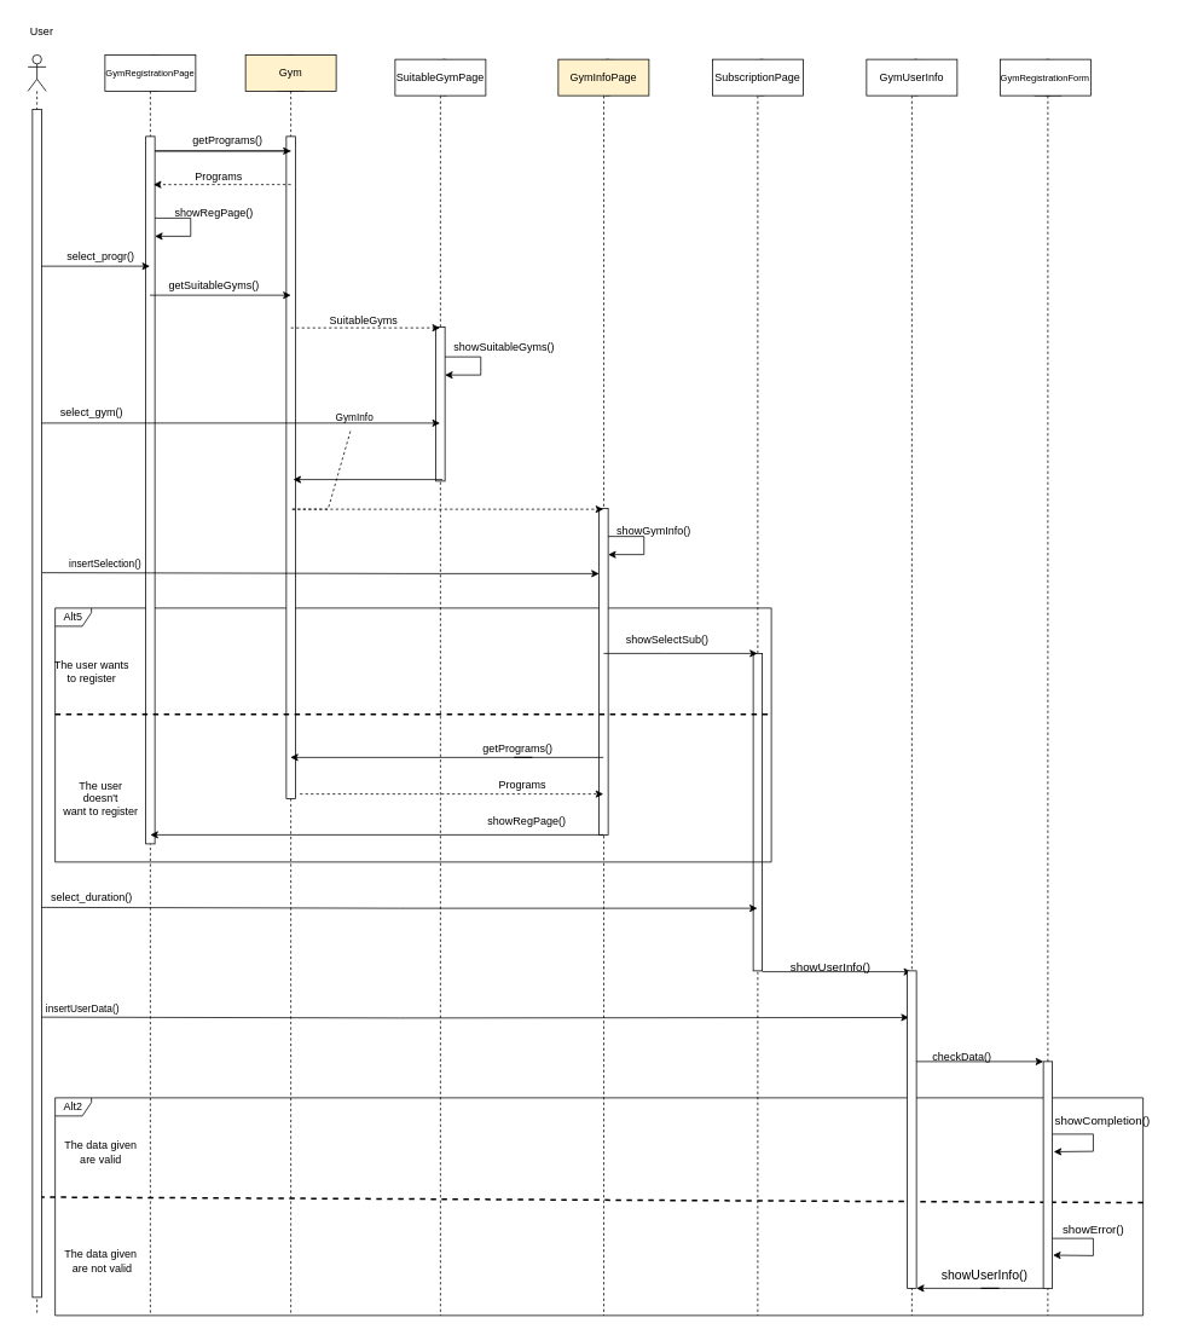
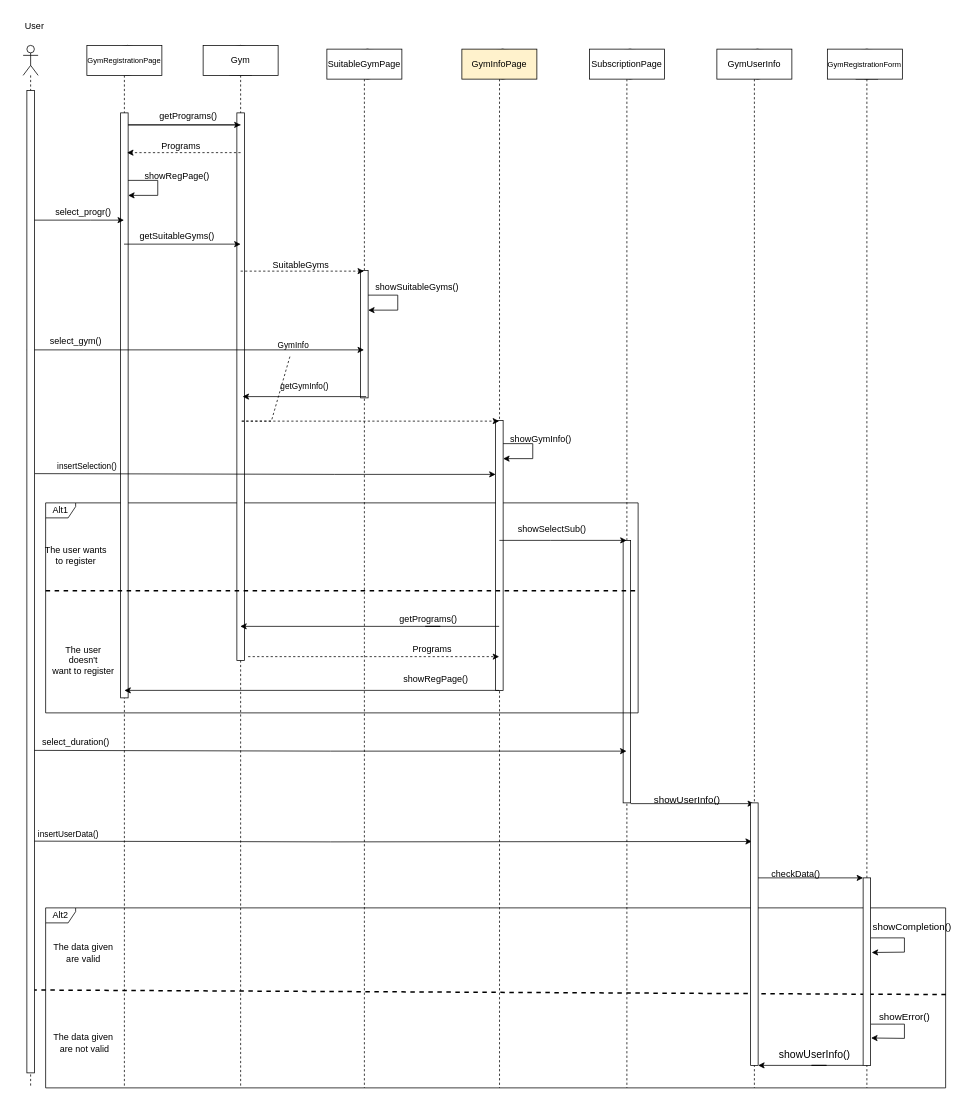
  <mxCell id="0" />
  <mxCell id="1" parent="0" />
  <mxCell id="2" value="" style="shape=umlLifeline;perimeter=lifelinePerimeter;whiteSpace=wrap;html=1;container=1;dropTarget=0;collapsible=0;recursiveResize=0;outlineConnect=0;portConstraint=eastwest;newEdgeStyle={&quot;edgeStyle&quot;:&quot;elbowEdgeStyle&quot;,&quot;elbow&quot;:&quot;vertical&quot;,&quot;curved&quot;:0,&quot;rounded&quot;:0};participant=umlBoundary;" parent="1" vertex="1"><mxGeometry x="810" y="65" width="50" height="1385" as="geometry" /></mxCell>
  <mxCell id="3" value="" style="html=1;points=[];perimeter=orthogonalPerimeter;" parent="1" vertex="1"><mxGeometry x="830" y="720" width="10" height="350" as="geometry" /></mxCell>
  <mxCell id="4" value="" style="shape=umlLifeline;perimeter=lifelinePerimeter;whiteSpace=wrap;html=1;container=1;dropTarget=0;collapsible=0;recursiveResize=0;outlineConnect=0;portConstraint=eastwest;newEdgeStyle={&quot;edgeStyle&quot;:&quot;elbowEdgeStyle&quot;,&quot;elbow&quot;:&quot;vertical&quot;,&quot;curved&quot;:0,&quot;rounded&quot;:0};participant=umlBoundary;" parent="1" vertex="1"><mxGeometry x="640.19" y="65" width="50" height="1385" as="geometry" /></mxCell>
- <mxCell id="5" value="Alt5" style="shape=umlFrame;whiteSpace=wrap;html=1;pointerEvents=0;width=40;height=20;" parent="1" vertex="1"><mxGeometry x="60" y="670" width="790" height="280" as="geometry" /></mxCell>
+ <mxCell id="5" value="Alt1" style="shape=umlFrame;whiteSpace=wrap;html=1;pointerEvents=0;width=40;height=20;" parent="1" vertex="1"><mxGeometry x="60" y="670" width="790" height="280" as="geometry" /></mxCell>
  <mxCell id="6" value="" style="html=1;points=[];perimeter=orthogonalPerimeter;" parent="1" vertex="1"><mxGeometry x="660" y="560" width="10" height="360" as="geometry" /></mxCell>
  <mxCell id="7" value="" style="shape=umlLifeline;perimeter=lifelinePerimeter;whiteSpace=wrap;html=1;container=1;dropTarget=0;collapsible=0;recursiveResize=0;outlineConnect=0;portConstraint=eastwest;newEdgeStyle={&quot;edgeStyle&quot;:&quot;elbowEdgeStyle&quot;,&quot;elbow&quot;:&quot;vertical&quot;,&quot;curved&quot;:0,&quot;rounded&quot;:0};participant=umlBoundary;" parent="1" vertex="1"><mxGeometry x="140" y="60" width="50" height="1390" as="geometry" /></mxCell>
  <mxCell id="8" value="" style="html=1;points=[];perimeter=orthogonalPerimeter;" parent="1" vertex="1"><mxGeometry x="160" y="150" width="10" height="780" as="geometry" /></mxCell>
  <mxCell id="9" value="" style="shape=umlLifeline;perimeter=lifelinePerimeter;whiteSpace=wrap;html=1;container=1;dropTarget=0;collapsible=0;recursiveResize=0;outlineConnect=0;portConstraint=eastwest;newEdgeStyle={&quot;edgeStyle&quot;:&quot;elbowEdgeStyle&quot;,&quot;elbow&quot;:&quot;vertical&quot;,&quot;curved&quot;:0,&quot;rounded&quot;:0};participant=umlBoundary;" parent="1" vertex="1"><mxGeometry x="460" y="65" width="50" height="1385" as="geometry" /></mxCell>
  <mxCell id="10" value="" style="html=1;points=[];perimeter=orthogonalPerimeter;" parent="1" vertex="1"><mxGeometry x="480" y="360" width="10" height="170" as="geometry" /></mxCell>
  <mxCell id="11" value="" style="shape=umlLifeline;perimeter=lifelinePerimeter;whiteSpace=wrap;html=1;container=1;dropTarget=0;collapsible=0;recursiveResize=0;outlineConnect=0;portConstraint=eastwest;newEdgeStyle={&quot;edgeStyle&quot;:&quot;elbowEdgeStyle&quot;,&quot;elbow&quot;:&quot;vertical&quot;,&quot;curved&quot;:0,&quot;rounded&quot;:0};participant=umlEntity;" parent="1" vertex="1"><mxGeometry x="300" y="60" width="40" height="1390" as="geometry" /></mxCell>
  <mxCell id="12" value="" style="html=1;points=[];perimeter=orthogonalPerimeter;" parent="1" vertex="1"><mxGeometry x="315" y="150" width="10" height="730" as="geometry" /></mxCell>
  <mxCell id="13" value="" style="shape=umlLifeline;perimeter=lifelinePerimeter;whiteSpace=wrap;html=1;container=1;dropTarget=0;collapsible=0;recursiveResize=0;outlineConnect=0;portConstraint=eastwest;newEdgeStyle={&quot;edgeStyle&quot;:&quot;elbowEdgeStyle&quot;,&quot;elbow&quot;:&quot;vertical&quot;,&quot;curved&quot;:0,&quot;rounded&quot;:0};participant=umlActor;" parent="1" vertex="1"><mxGeometry x="30" y="60" width="20" height="1390" as="geometry" /></mxCell>
  <mxCell id="14" value="" style="shape=umlLifeline;perimeter=lifelinePerimeter;whiteSpace=wrap;html=1;container=1;dropTarget=0;collapsible=0;recursiveResize=0;outlineConnect=0;portConstraint=eastwest;newEdgeStyle={&quot;edgeStyle&quot;:&quot;elbowEdgeStyle&quot;,&quot;elbow&quot;:&quot;vertical&quot;,&quot;curved&quot;:0,&quot;rounded&quot;:0};participant=umlBoundary;" parent="1" vertex="1"><mxGeometry x="980" y="65" width="50" height="1385" as="geometry" /></mxCell>
  <mxCell id="15" value="User" style="text;html=1;align=center;verticalAlign=middle;resizable=0;points=[];autosize=1;strokeColor=none;fillColor=none;" parent="1" vertex="1"><mxGeometry y="20" width="50" height="30" as="geometry" x="20" /></mxCell>
  <mxCell id="16" value="" style="endArrow=classic;html=1;rounded=0;" parent="1" source="4" target="11" edge="1"><mxGeometry width="50" height="50" relative="1" as="geometry"><mxPoint x="655.19" y="834.66" as="sourcePoint" /><mxPoint x="320" y="830" as="targetPoint" /><Array as="points"><mxPoint x="566.19" y="834.66" /><mxPoint x="586.19" y="834.66" /></Array></mxGeometry></mxCell>
  <mxCell id="17" value="getPrograms()" style="text;html=1;align=center;verticalAlign=middle;resizable=0;points=[];autosize=1;strokeColor=none;fillColor=none;" parent="1" vertex="1"><mxGeometry x="520" y="810" width="100" height="30" as="geometry" /></mxCell>
  <mxCell id="18" value="" style="endArrow=classic;html=1;rounded=0;dashed=1;" parent="1" edge="1" target="9"><mxGeometry x="-0.179" y="-11" width="50" height="50" relative="1" as="geometry"><mxPoint x="320" y="361" as="sourcePoint" /><mxPoint x="164.548" y="361" as="targetPoint" /><Array as="points" /><mxPoint x="11" y="-11" as="offset" /></mxGeometry></mxCell>
  <mxCell id="19" value="Programs" style="text;html=1;align=center;verticalAlign=middle;resizable=0;points=[];autosize=1;strokeColor=none;fillColor=none;" parent="1" vertex="1"><mxGeometry x="535.19" y="850" width="80" height="30" as="geometry" /></mxCell>
  <mxCell id="20" value="showRegPage()" style="text;html=1;align=center;verticalAlign=middle;resizable=0;points=[];autosize=1;strokeColor=none;fillColor=none;" parent="1" vertex="1"><mxGeometry x="525.19" y="890" width="110" height="30" as="geometry" /></mxCell>
  <mxCell id="21" value="" style="endArrow=classic;html=1;rounded=0;" parent="1" edge="1"><mxGeometry width="50" height="50" relative="1" as="geometry"><mxPoint x="39.81" y="293" as="sourcePoint" /><mxPoint x="164.5" y="293" as="targetPoint" /><Array as="points"><mxPoint x="120" y="293" /></Array></mxGeometry></mxCell>
  <mxCell id="22" value="getSuitableGyms()" style="text;html=1;align=center;verticalAlign=middle;resizable=0;points=[];autosize=1;strokeColor=none;fillColor=none;" parent="1" vertex="1"><mxGeometry x="175" y="300" width="120" height="30" as="geometry" /></mxCell>
  <mxCell id="23" value="SuitableGyms" style="text;html=1;align=center;verticalAlign=middle;resizable=0;points=[];autosize=1;strokeColor=none;fillColor=none;" parent="1" vertex="1"><mxGeometry x="350" y="338" width="100" height="30" as="geometry" /></mxCell>
  <mxCell id="24" value="showSuitableGyms()" style="text;html=1;align=center;verticalAlign=middle;resizable=0;points=[];autosize=1;strokeColor=none;fillColor=none;" parent="1" vertex="1"><mxGeometry x="490" y="368" width="130" height="30" as="geometry" /></mxCell>
  <mxCell id="25" value="" style="endArrow=classic;html=1;rounded=0;" parent="1" edge="1"><mxGeometry width="50" height="50" relative="1" as="geometry"><mxPoint x="35" y="466" as="sourcePoint" /><mxPoint x="484.5" y="466" as="targetPoint" /><Array as="points"><mxPoint x="110" y="466" /></Array></mxGeometry></mxCell>
  <mxCell id="26" value="select_gym()" style="text;html=1;align=center;verticalAlign=middle;resizable=0;points=[];autosize=1;strokeColor=none;fillColor=none;" parent="1" vertex="1"><mxGeometry x="55" y="440" width="90" height="30" as="geometry" /></mxCell>
  <mxCell id="27" value="" style="endArrow=classic;html=1;rounded=0;dashed=1;" parent="1" source="66" edge="1" target="4"><mxGeometry x="-0.179" y="-11" width="50" height="50" relative="1" as="geometry"><mxPoint x="320" y="561" as="sourcePoint" /><mxPoint x="490" y="561" as="targetPoint" /><Array as="points"><mxPoint x="361" y="561" /><mxPoint x="320" y="561" /></Array><mxPoint x="11" y="-11" as="offset" /></mxGeometry></mxCell>
  <mxCell id="28" value="" style="endArrow=classic;html=1;rounded=0;" parent="1" edge="1"><mxGeometry width="50" height="50" relative="1" as="geometry"><mxPoint x="487.4" y="528.31" as="sourcePoint" /><mxPoint x="322.59" y="528.31" as="targetPoint" /><Array as="points" /></mxGeometry></mxCell>
  <mxCell id="29" value="insertSelection()" style="endArrow=classic;html=1;rounded=0;" parent="1" edge="1"><mxGeometry x="-0.776" y="10" width="50" height="50" relative="1" as="geometry"><mxPoint x="45.5" y="631" as="sourcePoint" /><mxPoint x="660" y="632" as="targetPoint" /><Array as="points"><mxPoint x="445.5" y="632" /></Array><mxPoint as="offset" /></mxGeometry></mxCell>
  <mxCell id="30" value="" style="endArrow=none;dashed=1;html=1;rounded=0;strokeWidth=2;exitX=0;exitY=0.419;exitDx=0;exitDy=0;exitPerimeter=0;" parent="1" source="5" edge="1"><mxGeometry width="50" height="50" relative="1" as="geometry"><mxPoint x="60" y="926" as="sourcePoint" /><mxPoint x="850" y="787" as="targetPoint" /></mxGeometry></mxCell>
  <mxCell id="31" value="The user wants &lt;br&gt;to register" style="text;html=1;align=center;verticalAlign=middle;resizable=0;points=[];autosize=1;strokeColor=none;fillColor=none;" parent="1" vertex="1"><mxGeometry x="45" y="720" width="110" height="40" as="geometry" /></mxCell>
  <mxCell id="32" value="The user &lt;br&gt;doesn't &lt;br&gt;want to register" style="text;html=1;align=center;verticalAlign=middle;resizable=0;points=[];autosize=1;strokeColor=none;fillColor=none;" parent="1" vertex="1"><mxGeometry x="55" y="850" width="110" height="60" as="geometry" /></mxCell>
  <mxCell id="33" value="" style="endArrow=classic;html=1;rounded=0;" parent="1" edge="1"><mxGeometry width="50" height="50" relative="1" as="geometry"><mxPoint x="665" y="720" as="sourcePoint" /><mxPoint x="834.69" y="720" as="targetPoint" /><Array as="points"><mxPoint x="732.94" y="720" /></Array></mxGeometry></mxCell>
  <mxCell id="34" value="showSelectSub()" style="text;html=1;align=center;verticalAlign=middle;resizable=0;points=[];autosize=1;strokeColor=none;fillColor=none;" parent="1" vertex="1"><mxGeometry x="680" y="690" width="110" height="30" as="geometry" /></mxCell>
  <mxCell id="35" value="select_progr()" style="text;html=1;align=center;verticalAlign=middle;resizable=0;points=[];autosize=1;strokeColor=none;fillColor=none;" parent="1" vertex="1"><mxGeometry x="60" y="267" width="100" height="30" as="geometry" /></mxCell>
  <mxCell id="36" value="showGymInfo()" style="text;html=1;align=center;verticalAlign=middle;resizable=0;points=[];autosize=1;strokeColor=none;fillColor=none;" parent="1" vertex="1"><mxGeometry x="670" y="570" width="100" height="30" as="geometry" /></mxCell>
  <mxCell id="37" value="" style="endArrow=classic;html=1;rounded=0;dashed=1;" parent="1" target="4" edge="1"><mxGeometry width="50" height="50" relative="1" as="geometry"><mxPoint x="330" y="875" as="sourcePoint" /><mxPoint x="320" y="875" as="targetPoint" /><Array as="points"><mxPoint x="350" y="875" /></Array></mxGeometry></mxCell>
+ <mxCell id="38" value="getGymInfo()" style="text;html=1;align=center;verticalAlign=middle;resizable=0;points=[];autosize=1;strokeColor=none;fillColor=none;fontSize=11;" parent="1" vertex="1"><mxGeometry x="360" y="500" width="90" height="30" as="geometry" /></mxCell>
  <mxCell id="39" value="showRegPage()" style="text;html=1;align=center;verticalAlign=middle;resizable=0;points=[];autosize=1;strokeColor=none;fillColor=none;" parent="1" vertex="1"><mxGeometry x="180" y="220" width="110" height="30" as="geometry" /></mxCell>
  <mxCell id="40" value="getPrograms()" style="text;html=1;align=center;verticalAlign=middle;resizable=0;points=[];autosize=1;strokeColor=none;fillColor=none;" parent="1" vertex="1"><mxGeometry x="200" y="140" width="100" height="30" as="geometry" /></mxCell>
  <mxCell id="41" value="Programs" style="text;html=1;align=center;verticalAlign=middle;resizable=0;points=[];autosize=1;strokeColor=none;fillColor=none;" parent="1" vertex="1"><mxGeometry x="200" y="180" width="80" height="30" as="geometry" /></mxCell>
  <mxCell id="42" value="" style="endArrow=classic;html=1;rounded=0;dashed=1;entryX=0.856;entryY=0.068;entryDx=0;entryDy=0;entryPerimeter=0;" parent="1" edge="1" target="8"><mxGeometry x="-0.179" y="-11" width="50" height="50" relative="1" as="geometry"><mxPoint x="320" y="203" as="sourcePoint" /><mxPoint x="164.81" y="203" as="targetPoint" /><Array as="points"><mxPoint x="260" y="203" /></Array><mxPoint x="11" y="-11" as="offset" /></mxGeometry></mxCell>
  <mxCell id="43" value="" style="endArrow=classic;html=1;rounded=0;" parent="1" edge="1"><mxGeometry width="50" height="50" relative="1" as="geometry"><mxPoint x="320" y="166" as="sourcePoint" /><mxPoint x="320" y="166" as="targetPoint" /><Array as="points"><mxPoint x="170" y="166" /></Array></mxGeometry></mxCell>
  <mxCell id="44" value="select_duration()" style="text;html=1;align=center;verticalAlign=middle;resizable=0;points=[];autosize=1;strokeColor=none;fillColor=none;" parent="1" vertex="1"><mxGeometry x="45" y="974" width="110" height="30" as="geometry" /></mxCell>
  <mxCell id="45" value="" style="endArrow=classic;html=1;rounded=0;" parent="1" target="2" edge="1"><mxGeometry x="-0.471" y="11" width="50" height="50" relative="1" as="geometry"><mxPoint x="40" y="1000" as="sourcePoint" /><mxPoint x="664.5" y="1001" as="targetPoint" /><Array as="points"><mxPoint x="440" y="1001" /></Array><mxPoint as="offset" /></mxGeometry></mxCell>
  <mxCell id="46" value="" style="endArrow=classic;html=1;rounded=0;" parent="1" edge="1"><mxGeometry x="-0.471" y="11" width="50" height="50" relative="1" as="geometry"><mxPoint x="840" y="1071" as="sourcePoint" /><mxPoint x="1004.5" y="1071" as="targetPoint" /><Array as="points"><mxPoint x="840" y="1071" /></Array><mxPoint as="offset" /></mxGeometry></mxCell>
  <mxCell id="47" value="insertUserData()" style="endArrow=classic;html=1;rounded=0;entryX=0.167;entryY=0.147;entryDx=0;entryDy=0;entryPerimeter=0;" parent="1" edge="1" target="62"><mxGeometry x="-0.896" y="9" width="50" height="50" relative="1" as="geometry"><mxPoint x="40" y="1121" as="sourcePoint" /><mxPoint x="990" y="1122" as="targetPoint" /><Array as="points"><mxPoint x="440" y="1122" /></Array><mxPoint as="offset" /></mxGeometry></mxCell>
  <mxCell id="48" value="checkData()" style="text;html=1;align=center;verticalAlign=middle;resizable=0;points=[];autosize=1;strokeColor=none;fillColor=none;" parent="1" vertex="1"><mxGeometry x="1015" y="1150" width="90" height="30" as="geometry" /></mxCell>
  <mxCell id="49" value="Alt2" style="shape=umlFrame;whiteSpace=wrap;html=1;pointerEvents=0;width=40;height=20;" parent="1" vertex="1"><mxGeometry x="60" y="1210" width="1200" height="240" as="geometry" /></mxCell>
  <mxCell id="50" value="" style="endArrow=none;dashed=1;html=1;rounded=0;strokeWidth=2;entryX=1.001;entryY=0.488;entryDx=0;entryDy=0;entryPerimeter=0;exitX=0;exitY=0.419;exitDx=0;exitDy=0;exitPerimeter=0;" parent="1" edge="1"><mxGeometry width="50" height="50" relative="1" as="geometry"><mxPoint x="42.31" y="1319.5" as="sourcePoint" /><mxPoint x="1261.22" y="1325.64" as="targetPoint" /><Array as="points" /></mxGeometry></mxCell>
  <mxCell id="51" value="The data given&lt;br&gt;are valid" style="text;html=1;align=center;verticalAlign=middle;resizable=0;points=[];autosize=1;strokeColor=none;fillColor=none;" parent="1" vertex="1"><mxGeometry x="60" y="1250" width="100" height="40" as="geometry" /></mxCell>
  <mxCell id="52" value="The data given&lt;br&gt;&amp;nbsp;are not&amp;nbsp;valid" style="text;html=1;align=center;verticalAlign=middle;resizable=0;points=[];autosize=1;strokeColor=none;fillColor=none;" parent="1" vertex="1"><mxGeometry x="60" y="1370" width="100" height="40" as="geometry" /></mxCell>
  <mxCell id="53" value="" style="endArrow=classic;html=1;rounded=0;entryX=1.061;entryY=0.854;entryDx=0;entryDy=0;entryPerimeter=0;" parent="1" target="63" edge="1"><mxGeometry x="1" y="392" width="50" height="50" relative="1" as="geometry"><mxPoint x="1159.999" y="1365" as="sourcePoint" /><mxPoint x="1171.07" y="1385" as="targetPoint" /><Array as="points"><mxPoint x="1205.07" y="1365" /><mxPoint x="1205.07" y="1384" /></Array><mxPoint x="-367" y="-228" as="offset" /></mxGeometry></mxCell>
  <mxCell id="54" value="showCompletion()" style="text;html=1;align=center;verticalAlign=middle;resizable=0;points=[];autosize=1;strokeColor=none;fillColor=none;fontSize=13;" parent="1" vertex="1"><mxGeometry x="1150" y="1220" width="130" height="30" as="geometry" /></mxCell>
  <mxCell id="55" value="showError()" style="text;html=1;align=center;verticalAlign=middle;resizable=0;points=[];autosize=1;strokeColor=none;fillColor=none;fontSize=13;" parent="1" vertex="1"><mxGeometry x="1160" y="1340" width="90" height="30" as="geometry" /></mxCell>
  <mxCell id="56" value="showUserInfo()" style="text;html=1;align=center;verticalAlign=middle;resizable=0;points=[];autosize=1;strokeColor=none;fillColor=none;fontSize=13;" parent="1" vertex="1"><mxGeometry x="860" y="1050" width="110" height="30" as="geometry" /></mxCell>
  <mxCell id="57" value="" style="shape=umlLifeline;perimeter=lifelinePerimeter;whiteSpace=wrap;html=1;container=1;dropTarget=0;collapsible=0;recursiveResize=0;outlineConnect=0;portConstraint=eastwest;newEdgeStyle={&quot;edgeStyle&quot;:&quot;elbowEdgeStyle&quot;,&quot;elbow&quot;:&quot;vertical&quot;,&quot;curved&quot;:0,&quot;rounded&quot;:0};participant=umlEntity;" parent="1" vertex="1"><mxGeometry x="1135" y="65" width="40" height="1385" as="geometry" /></mxCell>
  <mxCell id="58" value="" style="endArrow=classic;html=1;rounded=0;" parent="1" edge="1"><mxGeometry x="-0.471" y="11" width="50" height="50" relative="1" as="geometry"><mxPoint x="1002.31" y="1170" as="sourcePoint" /><mxPoint x="1150" y="1170" as="targetPoint" /><Array as="points"><mxPoint x="1002.31" y="1170" /></Array><mxPoint as="offset" /></mxGeometry></mxCell>
  <mxCell id="59" value="" style="endArrow=classic;html=1;rounded=0;entryX=1.144;entryY=0.398;entryDx=0;entryDy=0;entryPerimeter=0;" parent="1" target="63" edge="1"><mxGeometry x="1" y="392" width="50" height="50" relative="1" as="geometry"><mxPoint x="1159.999" y="1250" as="sourcePoint" /><mxPoint x="1171.07" y="1270" as="targetPoint" /><Array as="points"><mxPoint x="1205.07" y="1250" /><mxPoint x="1205.07" y="1269" /></Array><mxPoint x="-367" y="-228" as="offset" /></mxGeometry></mxCell>
  <mxCell id="60" value="" style="endArrow=classic;html=1;rounded=0;" parent="1" edge="1"><mxGeometry width="50" height="50" relative="1" as="geometry"><mxPoint x="1150" y="1420" as="sourcePoint" /><mxPoint x="1010" y="1420" as="targetPoint" /><Array as="points"><mxPoint x="1081.19" y="1420" /><mxPoint x="1101.19" y="1420" /></Array></mxGeometry></mxCell>
  <mxCell id="61" value="" style="html=1;points=[];perimeter=orthogonalPerimeter;" parent="1" vertex="1"><mxGeometry x="35" y="120" width="10" height="1310" as="geometry" /></mxCell>
  <mxCell id="62" value="" style="html=1;points=[];perimeter=orthogonalPerimeter;" parent="1" vertex="1"><mxGeometry x="1000" y="1070" width="10" height="350" as="geometry" /></mxCell>
  <mxCell id="63" value="" style="html=1;points=[];perimeter=orthogonalPerimeter;" parent="1" vertex="1"><mxGeometry x="1150" y="1170" width="10" height="250" as="geometry" /></mxCell>
  <mxCell id="64" value="" style="endArrow=classic;html=1;rounded=0;strokeWidth=1;fontSize=12;" parent="1" edge="1"><mxGeometry y="61" width="50" height="50" relative="1" as="geometry"><mxPoint x="170" y="240" as="sourcePoint" /><mxPoint x="170" y="260" as="targetPoint" /><Array as="points"><mxPoint x="209.5" y="240" /><mxPoint x="209.5" y="260" /></Array><mxPoint as="offset" /></mxGeometry></mxCell>
  <mxCell id="65" value="" style="endArrow=classic;html=1;rounded=0;" parent="1" edge="1"><mxGeometry width="50" height="50" relative="1" as="geometry"><mxPoint x="164.548" y="325" as="sourcePoint" /><mxPoint x="320" y="325" as="targetPoint" /></mxGeometry></mxCell>
  <mxCell id="66" value="GymInfo" style="text;html=1;align=center;verticalAlign=middle;resizable=0;points=[];autosize=1;strokeColor=none;fillColor=none;fontSize=11;" parent="1" vertex="1"><mxGeometry x="355" y="445" width="70" height="30" as="geometry" /></mxCell>
  <mxCell id="67" value="" style="endArrow=classic;html=1;rounded=0;" parent="1" source="4" edge="1"><mxGeometry width="50" height="50" relative="1" as="geometry"><mxPoint x="430" y="960" as="sourcePoint" /><mxPoint x="165" y="920" as="targetPoint" /></mxGeometry></mxCell>
  <mxCell id="68" value="showUserInfo()" style="text;html=1;align=center;verticalAlign=middle;resizable=0;points=[];autosize=1;strokeColor=none;fillColor=none;fontSize=14;" parent="1" vertex="1"><mxGeometry x="1025" y="1390" width="120" height="30" as="geometry" /></mxCell>
  <mxCell id="69" value="GymRegistrationPage" style="rounded=0;whiteSpace=wrap;html=1;fontSize=10;" parent="1" vertex="1"><mxGeometry x="115" y="60" width="100" height="40" as="geometry" /></mxCell>
- <mxCell id="70" value="Gym" style="rounded=0;whiteSpace=wrap;html=1;fillColor=#fff2cc;" parent="1" vertex="1"><mxGeometry x="270" y="60" width="100" height="40" as="geometry" /></mxCell>
+ <mxCell id="70" value="Gym" style="rounded=0;whiteSpace=wrap;html=1;" parent="1" vertex="1"><mxGeometry x="270" y="60" width="100" height="40" as="geometry" /></mxCell>
  <mxCell id="71" value="SuitableGymPage" style="rounded=0;whiteSpace=wrap;html=1;" parent="1" vertex="1"><mxGeometry x="435" y="65" width="100" height="40" as="geometry" /></mxCell>
  <mxCell id="72" value="GymInfoPage" style="rounded=0;whiteSpace=wrap;html=1;fillColor=#fff2cc;" parent="1" vertex="1"><mxGeometry x="615" y="65" width="100" height="40" as="geometry" /></mxCell>
  <mxCell id="73" value="SubscriptionPage" style="rounded=0;whiteSpace=wrap;html=1;" parent="1" vertex="1"><mxGeometry x="785" y="65" width="100" height="40" as="geometry" /></mxCell>
  <mxCell id="74" value="GymUserInfo" style="rounded=0;whiteSpace=wrap;html=1;" parent="1" vertex="1"><mxGeometry x="955" y="65" width="100" height="40" as="geometry" /></mxCell>
  <mxCell id="75" value="GymRegistrationForm" style="rounded=0;whiteSpace=wrap;html=1;fontSize=10;" parent="1" vertex="1"><mxGeometry x="1102.31" y="65" width="100" height="40" as="geometry" /></mxCell>
  <mxCell id="76" value="" style="endArrow=classic;html=1;rounded=0;strokeWidth=1;fontSize=12;" edge="1" parent="1"><mxGeometry y="61" width="50" height="50" relative="1" as="geometry"><mxPoint x="490" y="393" as="sourcePoint" /><mxPoint x="490" y="413" as="targetPoint" /><Array as="points"><mxPoint x="529.5" y="393" /><mxPoint x="529.5" y="413" /></Array><mxPoint as="offset" /></mxGeometry></mxCell>
  <mxCell id="77" value="" style="endArrow=classic;html=1;rounded=0;strokeWidth=1;fontSize=12;" edge="1" parent="1"><mxGeometry y="61" width="50" height="50" relative="1" as="geometry"><mxPoint x="670" y="591" as="sourcePoint" /><mxPoint x="670" y="611" as="targetPoint" /><Array as="points"><mxPoint x="709.5" y="591" /><mxPoint x="709.5" y="611" /></Array><mxPoint as="offset" /></mxGeometry></mxCell>
